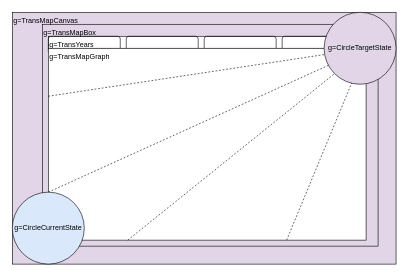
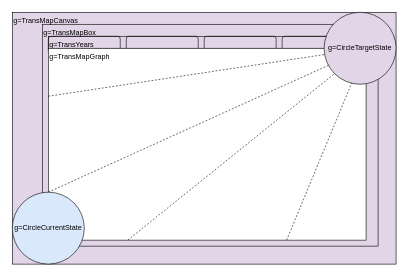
  <mxCell id="0" />
  <mxCell id="1" parent="0" />
  <mxCell id="2" value="g=TransMapCanvas" style="rounded=0;whiteSpace=wrap;html=1;align=left;verticalAlign=top;fillColor=#e1d5e7;" parent="1" vertex="1"><mxGeometry x="20" y="20" width="640" height="420" as="geometry" /></mxCell>
- <mxCell id="3" value="g=TransYears" style="rounded=0;whiteSpace=wrap;html=1;align=left;verticalAlign=top;" parent="1" vertex="1"><mxGeometry x="80" y="60" width="530" height="20" as="geometry" /></mxCell>
+ <mxCell id="3" value="g=TransYears" style="rounded=0;whiteSpace=wrap;html=1;align=left;verticalAlign=top;fillColor=#e1d5e7;" parent="1" vertex="1"><mxGeometry x="80" y="60" width="530" height="20" as="geometry" /></mxCell>
  <mxCell id="4" value="" style="rounded=1;whiteSpace=wrap;html=1;fillColor=none;" parent="1" vertex="1"><mxGeometry x="80" y="60" width="120" height="30" as="geometry" /></mxCell>
  <mxCell id="5" value="" style="rounded=1;whiteSpace=wrap;html=1;fillColor=none;" parent="1" vertex="1"><mxGeometry x="210" y="60" width="120" height="30" as="geometry" /></mxCell>
  <mxCell id="6" value="" style="rounded=1;whiteSpace=wrap;html=1;fillColor=none;" parent="1" vertex="1"><mxGeometry x="340" y="60" width="120" height="30" as="geometry" /></mxCell>
  <mxCell id="7" value="" style="rounded=1;whiteSpace=wrap;html=1;fillColor=none;" parent="1" vertex="1"><mxGeometry x="470" y="60" width="120" height="30" as="geometry" /></mxCell>
  <mxCell id="8" value="g=TransMapBox" style="rounded=0;whiteSpace=wrap;html=1;align=left;verticalAlign=top;fillColor=none;" parent="1" vertex="1"><mxGeometry x="70" y="40" width="560" height="370" as="geometry" /></mxCell>
  <mxCell id="9" value="g=TransMapGraph" style="rounded=0;whiteSpace=wrap;html=1;align=left;verticalAlign=top;fillColor=default;" parent="1" vertex="1"><mxGeometry x="80" y="80" width="530" height="320" as="geometry" /></mxCell>
  <mxCell id="10" value="" style="endArrow=none;dashed=1;html=1;rounded=0;entryX=1;entryY=0;entryDx=0;entryDy=0;exitX=0;exitY=0.25;exitDx=0;exitDy=0;" edge="1" parent="1" source="9" target="9"><mxGeometry width="50" height="50" relative="1" as="geometry"><mxPoint x="320" y="260" as="sourcePoint" /><mxPoint x="720" y="220" as="targetPoint" /></mxGeometry></mxCell>
  <mxCell id="11" value="" style="endArrow=none;dashed=1;html=1;rounded=0;entryX=1;entryY=0;entryDx=0;entryDy=0;exitX=0;exitY=0.75;exitDx=0;exitDy=0;" edge="1" parent="1" source="9" target="9"><mxGeometry width="50" height="50" relative="1" as="geometry"><mxPoint x="90" y="170" as="sourcePoint" /><mxPoint x="620" y="90" as="targetPoint" /></mxGeometry></mxCell>
  <mxCell id="12" value="" style="endArrow=none;dashed=1;html=1;rounded=0;exitX=0.25;exitY=1;exitDx=0;exitDy=0;entryX=1;entryY=0;entryDx=0;entryDy=0;" edge="1" parent="1" source="9" target="9"><mxGeometry width="50" height="50" relative="1" as="geometry"><mxPoint x="90" y="330" as="sourcePoint" /><mxPoint x="690" y="110" as="targetPoint" /></mxGeometry></mxCell>
  <mxCell id="13" value="" style="endArrow=none;dashed=1;html=1;rounded=0;exitX=0.75;exitY=1;exitDx=0;exitDy=0;entryX=1;entryY=0;entryDx=0;entryDy=0;" edge="1" parent="1" source="9" target="9"><mxGeometry width="50" height="50" relative="1" as="geometry"><mxPoint x="222.5" y="410" as="sourcePoint" /><mxPoint x="620" y="90" as="targetPoint" /></mxGeometry></mxCell>
  <mxCell id="14" value="g=CircleTargetState" style="ellipse;whiteSpace=wrap;html=1;fillColor=#e1d5e7;" parent="1" vertex="1"><mxGeometry x="540" y="20" width="120" height="120" as="geometry" /></mxCell>
  <mxCell id="15" value="g=CircleCurrentState" style="ellipse;whiteSpace=wrap;html=1;fillColor=#dae8fc;" parent="1" vertex="1"><mxGeometry x="20" y="320" width="120" height="120" as="geometry" /></mxCell>
